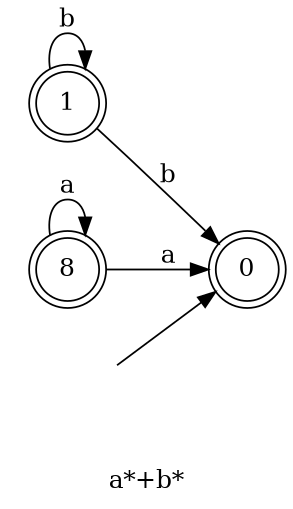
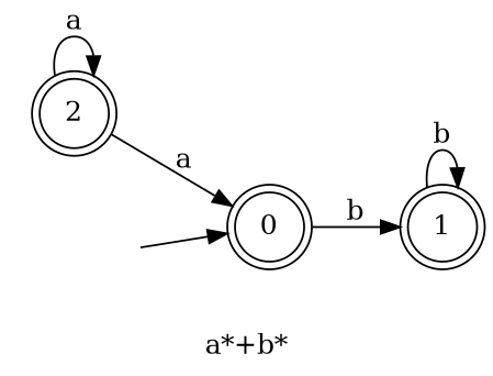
  digraph {
    label="a*+b*"
    rankdir=LR
    node [shape=doublecircle]
    0
    1
-   2 [label=8]
+   2
    __I__ [shape=circle style=invis width=0]
-   1 -> 0 [label=b]
+   0 -> 1 [label=b]
    1 -> 1 [label=b]
    2 -> 0 [label=a]
    2 -> 2 [label=a]
    __I__ -> 0
  }
